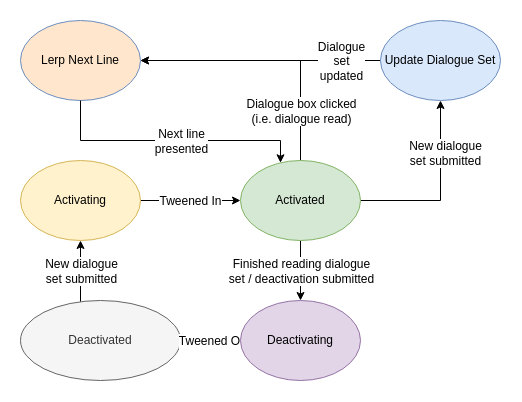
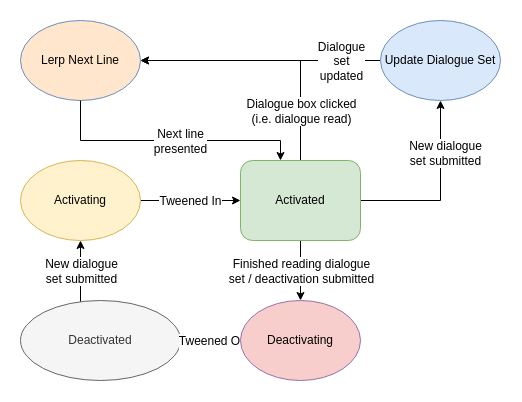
  <mxCell id="0" />
  <mxCell id="1" parent="0" />
  <mxCell id="2" style="edgeStyle=orthogonalEdgeStyle;rounded=0;orthogonalLoop=1;jettySize=auto;html=1;entryX=0.5;entryY=1;entryDx=0;entryDy=0;" edge="1" parent="1" source="4" target="7"><mxGeometry relative="1" as="geometry"><Array as="points"><mxPoint x="80" y="280" /><mxPoint x="80" y="280" /></Array></mxGeometry></mxCell>
  <mxCell id="3" value="New dialogue&lt;br&gt;set submitted" style="text;html=1;resizable=0;points=[];align=center;verticalAlign=middle;labelBackgroundColor=#ffffff;" vertex="1" connectable="0" parent="2"><mxGeometry x="0.344" y="-1" relative="1" as="geometry"><mxPoint x="-1" y="10" as="offset" /></mxGeometry></mxCell>
  <mxCell id="4" value="Deactivated" style="ellipse;whiteSpace=wrap;html=1;fillColor=#f5f5f5;strokeColor=#666666;fontColor=#333333;" vertex="1" parent="1"><mxGeometry x="20" y="300" width="160" height="80" as="geometry" /></mxCell>
  <mxCell id="5" style="edgeStyle=orthogonalEdgeStyle;rounded=0;orthogonalLoop=1;jettySize=auto;html=1;entryX=0;entryY=0.5;entryDx=0;entryDy=0;" edge="1" parent="1" source="7" target="14"><mxGeometry relative="1" as="geometry"><Array as="points"><mxPoint x="220" y="200" /><mxPoint x="220" y="200" /></Array></mxGeometry></mxCell>
  <mxCell id="6" value="Tweened In" style="text;html=1;resizable=0;points=[];align=center;verticalAlign=middle;labelBackgroundColor=#ffffff;" vertex="1" connectable="0" parent="5"><mxGeometry x="-0.137" y="1" relative="1" as="geometry"><mxPoint x="6.5" y="1" as="offset" /></mxGeometry></mxCell>
  <mxCell id="7" value="Activating" style="ellipse;whiteSpace=wrap;html=1;fillColor=#fff2cc;strokeColor=#d6b656;" vertex="1" parent="1"><mxGeometry x="20" y="160" width="120" height="80" as="geometry" /></mxCell>
  <mxCell id="8" style="edgeStyle=orthogonalEdgeStyle;rounded=0;orthogonalLoop=1;jettySize=auto;html=1;entryX=0.5;entryY=0;entryDx=0;entryDy=0;" edge="1" parent="1" source="14" target="18"><mxGeometry relative="1" as="geometry"><Array as="points"><mxPoint x="300" y="280" /><mxPoint x="300" y="280" /></Array></mxGeometry></mxCell>
  <mxCell id="9" value="Finished reading dialogue&lt;br&gt;set / deactivation submitted" style="text;html=1;resizable=0;points=[];align=center;verticalAlign=middle;labelBackgroundColor=#ffffff;" vertex="1" connectable="0" parent="8"><mxGeometry x="0.226" y="1" relative="1" as="geometry"><mxPoint x="-1" y="-6.5" as="offset" /></mxGeometry></mxCell>
  <mxCell id="10" style="edgeStyle=orthogonalEdgeStyle;rounded=0;orthogonalLoop=1;jettySize=auto;html=1;" edge="1" parent="1" source="14" target="15"><mxGeometry relative="1" as="geometry"><Array as="points"><mxPoint x="300" y="60" /></Array></mxGeometry></mxCell>
  <mxCell id="11" value="Dialogue box clicked&lt;br&gt;(i.e. dialogue read)" style="text;html=1;resizable=0;points=[];align=center;verticalAlign=middle;labelBackgroundColor=#ffffff;" vertex="1" connectable="0" parent="10"><mxGeometry x="0.231" relative="1" as="geometry"><mxPoint x="60" y="50" as="offset" /></mxGeometry></mxCell>
  <mxCell id="12" style="edgeStyle=orthogonalEdgeStyle;rounded=0;orthogonalLoop=1;jettySize=auto;html=1;entryX=0.5;entryY=1;entryDx=0;entryDy=0;" edge="1" parent="1" source="14" target="23"><mxGeometry relative="1" as="geometry"><Array as="points"><mxPoint x="440" y="200" /></Array></mxGeometry></mxCell>
  <mxCell id="13" value="New dialogue&lt;br&gt;set submitted" style="text;html=1;resizable=0;points=[];align=center;verticalAlign=middle;labelBackgroundColor=#ffffff;" vertex="1" connectable="0" parent="12"><mxGeometry x="-0.2" y="12" relative="1" as="geometry"><mxPoint x="12" y="-36" as="offset" /></mxGeometry></mxCell>
- <mxCell id="14" value="Activated" style="ellipse;whiteSpace=wrap;html=1;fillColor=#d5e8d4;strokeColor=#82b366;" vertex="1" parent="1"><mxGeometry x="240" y="160" width="120" height="80" as="geometry" /></mxCell>
+ <mxCell id="14" value="Activated" style="whiteSpace=wrap;html=1;fillColor=#d5e8d4;strokeColor=#82b366;rounded=1;" vertex="1" parent="1"><mxGeometry x="240" y="160" width="120" height="80" as="geometry" /></mxCell>
  <mxCell id="15" value="Lerp Next Line" style="ellipse;whiteSpace=wrap;html=1;fillColor=#ffe6cc;strokeColor=#6c8ebf;" vertex="1" parent="1"><mxGeometry x="20" y="20" width="120" height="80" as="geometry" /></mxCell>
  <mxCell id="16" style="edgeStyle=orthogonalEdgeStyle;rounded=0;orthogonalLoop=1;jettySize=auto;html=1;" edge="1" parent="1" target="4"><mxGeometry relative="1" as="geometry"><mxPoint x="241.787" y="340.19" as="sourcePoint" /><mxPoint x="120.103" y="330.534" as="targetPoint" /><Array as="points" /></mxGeometry></mxCell>
  <mxCell id="17" value="Tweened Out" style="text;html=1;resizable=0;points=[];align=center;verticalAlign=middle;labelBackgroundColor=#ffffff;" vertex="1" connectable="0" parent="16"><mxGeometry x="0.18" relative="1" as="geometry"><mxPoint x="8" as="offset" /></mxGeometry></mxCell>
- <mxCell id="18" value="Deactivating" style="ellipse;whiteSpace=wrap;html=1;fillColor=#e1d5e7;strokeColor=#9673a6;" vertex="1" parent="1"><mxGeometry x="240" y="300" width="120" height="80" as="geometry" /></mxCell>
+ <mxCell id="18" value="Deactivating" style="ellipse;whiteSpace=wrap;html=1;fillColor=#f8cecc;strokeColor=#9673a6;" vertex="1" parent="1"><mxGeometry x="240" y="300" width="120" height="80" as="geometry" /></mxCell>
  <mxCell id="19" style="edgeStyle=orthogonalEdgeStyle;rounded=0;orthogonalLoop=1;jettySize=auto;html=1;" edge="1" parent="1" source="15" target="14"><mxGeometry relative="1" as="geometry"><mxPoint x="310" y="137.712" as="sourcePoint" /><mxPoint x="310" y="182.288" as="targetPoint" /><Array as="points"><mxPoint x="80" y="140" /><mxPoint x="280" y="140" /></Array></mxGeometry></mxCell>
  <mxCell id="20" value="Next line&lt;br&gt;presented" style="text;html=1;resizable=0;points=[];align=center;verticalAlign=middle;labelBackgroundColor=#ffffff;" vertex="1" connectable="0" parent="19"><mxGeometry x="-0.26" y="-2" relative="1" as="geometry"><mxPoint x="43" y="-2" as="offset" /></mxGeometry></mxCell>
  <mxCell id="21" style="edgeStyle=orthogonalEdgeStyle;rounded=0;orthogonalLoop=1;jettySize=auto;html=1;" edge="1" parent="1" source="23" target="15"><mxGeometry relative="1" as="geometry"><Array as="points"><mxPoint x="260" y="60" /><mxPoint x="260" y="60" /></Array></mxGeometry></mxCell>
  <mxCell id="22" value="Dialogue&lt;br&gt;set&lt;br&gt;updated" style="text;html=1;resizable=0;points=[];align=center;verticalAlign=middle;labelBackgroundColor=#ffffff;" vertex="1" connectable="0" parent="21"><mxGeometry x="-0.637" y="12" relative="1" as="geometry"><mxPoint x="4" y="-12" as="offset" /></mxGeometry></mxCell>
  <mxCell id="23" value="Update Dialogue Set" style="ellipse;whiteSpace=wrap;html=1;fillColor=#dae8fc;strokeColor=#6c8ebf;" vertex="1" parent="1"><mxGeometry x="380" y="20" width="120" height="80" as="geometry" /></mxCell>
